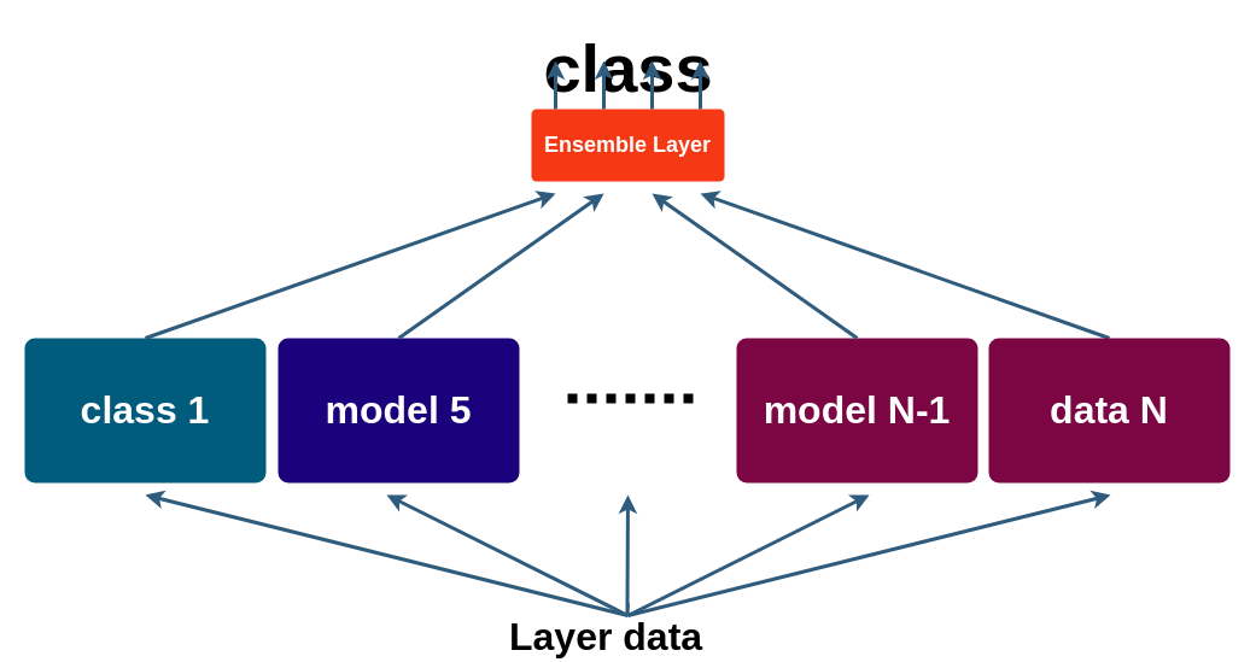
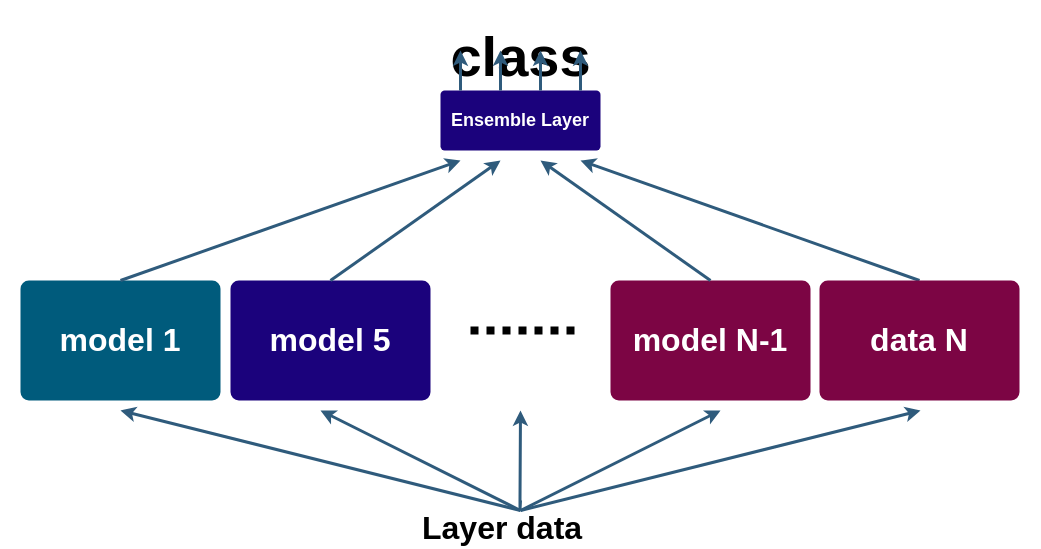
  <mxCell id="0" />
  <mxCell id="1" parent="0" />
- <mxCell id="2" value="&lt;span style=&quot;font-size: 32px&quot;&gt;class 1&lt;/span&gt;" style="rounded=1;whiteSpace=wrap;html=1;shadow=0;labelBackgroundColor=none;strokeColor=none;strokeWidth=3;fillColor=#005B7C;fontFamily=Helvetica;fontSize=16;fontColor=#FFFFFF;align=center;fontStyle=1;spacing=5;arcSize=7;perimeterSpacing=2;" parent="1" vertex="1"><mxGeometry x="20" y="280" width="200" height="120" as="geometry" /></mxCell>
+ <mxCell id="2" value="&lt;span style=&quot;font-size: 32px&quot;&gt;model 1&lt;/span&gt;" style="rounded=1;whiteSpace=wrap;html=1;shadow=0;labelBackgroundColor=none;strokeColor=none;strokeWidth=3;fillColor=#005B7C;fontFamily=Helvetica;fontSize=16;fontColor=#FFFFFF;align=center;fontStyle=1;spacing=5;arcSize=7;perimeterSpacing=2;" parent="1" vertex="1"><mxGeometry x="20" y="280" width="200" height="120" as="geometry" /></mxCell>
  <mxCell id="3" value="&lt;b&gt;&lt;font style=&quot;font-size: 56px&quot;&gt;class&lt;/font&gt;&lt;/b&gt;" style="text;html=1;resizable=0;points=[];autosize=1;align=center;verticalAlign=top;spacingTop=-4;" parent="1" vertex="1"><mxGeometry x="440" y="20" width="160" height="30" as="geometry" /></mxCell>
  <mxCell id="4" value="&lt;span style=&quot;font-size: 32px&quot;&gt;model 5&lt;/span&gt;" style="rounded=1;whiteSpace=wrap;html=1;shadow=0;labelBackgroundColor=none;strokeColor=none;strokeWidth=3;fillColor=#1B027C;fontFamily=Helvetica;fontSize=16;fontColor=#FFFFFF;align=center;fontStyle=1;spacing=5;arcSize=7;perimeterSpacing=2;" parent="1" vertex="1"><mxGeometry x="230" y="280" width="200" height="120" as="geometry" /></mxCell>
  <mxCell id="5" value="&lt;font style=&quot;font-size: 32px&quot;&gt;&lt;b&gt;Layer data&lt;/b&gt;&lt;/font&gt;" style="text;html=1;resizable=0;points=[];autosize=1;align=left;verticalAlign=top;spacingTop=-4;" parent="1" vertex="1"><mxGeometry x="420" y="506" width="200" height="20" as="geometry" /></mxCell>
  <mxCell id="6" value="" style="edgeStyle=none;rounded=0;jumpStyle=none;html=1;shadow=0;labelBackgroundColor=none;startArrow=none;startFill=0;endArrow=classic;endFill=1;jettySize=auto;orthogonalLoop=1;strokeColor=#2F5B7C;strokeWidth=3;fontFamily=Helvetica;fontSize=16;fontColor=#23445D;spacing=5;" parent="1" edge="1"><mxGeometry relative="1" as="geometry"><mxPoint x="520" y="500" as="sourcePoint" /><mxPoint x="520" y="410" as="targetPoint" /><Array as="points"><mxPoint x="519.5" y="510" /><mxPoint x="519.5" y="499" /></Array></mxGeometry></mxCell>
- <mxCell id="7" value="&lt;font style=&quot;font-size: 18px&quot;&gt;Ensemble Layer&lt;/font&gt;" style="rounded=1;whiteSpace=wrap;html=1;shadow=0;labelBackgroundColor=none;strokeColor=none;strokeWidth=3;fillColor=#F53914;fontFamily=Helvetica;fontSize=14;fontColor=#FFFFFF;align=center;spacing=5;fontStyle=1;arcSize=7;perimeterSpacing=2;" parent="1" vertex="1"><mxGeometry x="440" y="90" width="160" height="60" as="geometry" /></mxCell>
+ <mxCell id="7" value="&lt;font style=&quot;font-size: 18px&quot;&gt;Ensemble Layer&lt;/font&gt;" style="rounded=1;whiteSpace=wrap;html=1;shadow=0;labelBackgroundColor=none;strokeColor=none;strokeWidth=3;fillColor=#1b027c;fontFamily=Helvetica;fontSize=14;fontColor=#FFFFFF;align=center;spacing=5;fontStyle=1;arcSize=7;perimeterSpacing=2;" parent="1" vertex="1"><mxGeometry x="440" y="90" width="160" height="60" as="geometry" /></mxCell>
  <mxCell id="8" value="" style="edgeStyle=none;rounded=0;jumpStyle=none;html=1;shadow=0;labelBackgroundColor=none;startArrow=none;startFill=0;endArrow=classic;endFill=1;jettySize=auto;orthogonalLoop=1;strokeColor=#2F5B7C;strokeWidth=3;fontFamily=Helvetica;fontSize=16;fontColor=#23445D;spacing=5;" parent="1" edge="1"><mxGeometry relative="1" as="geometry"><mxPoint x="460" y="79" as="sourcePoint" /><mxPoint x="460" y="50" as="targetPoint" /><Array as="points"><mxPoint x="460" y="90" /><mxPoint x="460" y="79" /></Array></mxGeometry></mxCell>
  <mxCell id="9" value="" style="edgeStyle=none;rounded=0;jumpStyle=none;html=1;shadow=0;labelBackgroundColor=none;startArrow=none;startFill=0;endArrow=classic;endFill=1;jettySize=auto;orthogonalLoop=1;strokeColor=#2F5B7C;strokeWidth=3;fontFamily=Helvetica;fontSize=16;fontColor=#23445D;spacing=5;" parent="1" edge="1"><mxGeometry relative="1" as="geometry"><mxPoint x="500" y="79" as="sourcePoint" /><mxPoint x="500" y="50" as="targetPoint" /><Array as="points"><mxPoint x="500" y="90" /><mxPoint x="500" y="79" /></Array></mxGeometry></mxCell>
  <mxCell id="10" value="" style="edgeStyle=none;rounded=0;jumpStyle=none;html=1;shadow=0;labelBackgroundColor=none;startArrow=none;startFill=0;endArrow=classic;endFill=1;jettySize=auto;orthogonalLoop=1;strokeColor=#2F5B7C;strokeWidth=3;fontFamily=Helvetica;fontSize=16;fontColor=#23445D;spacing=5;" parent="1" edge="1"><mxGeometry relative="1" as="geometry"><mxPoint x="540" y="79" as="sourcePoint" /><mxPoint x="540" y="50" as="targetPoint" /><Array as="points"><mxPoint x="540" y="90" /><mxPoint x="540" y="79" /></Array></mxGeometry></mxCell>
  <mxCell id="11" value="" style="edgeStyle=none;rounded=0;jumpStyle=none;html=1;shadow=0;labelBackgroundColor=none;startArrow=none;startFill=0;endArrow=classic;endFill=1;jettySize=auto;orthogonalLoop=1;strokeColor=#2F5B7C;strokeWidth=3;fontFamily=Helvetica;fontSize=16;fontColor=#23445D;spacing=5;" parent="1" edge="1"><mxGeometry relative="1" as="geometry"><mxPoint x="580" y="79" as="sourcePoint" /><mxPoint x="580" y="50" as="targetPoint" /><Array as="points"><mxPoint x="580" y="90" /><mxPoint x="580" y="79" /></Array></mxGeometry></mxCell>
  <mxCell id="12" value="" style="endArrow=classic;html=1;strokeColor=#2F5B7C;strokeWidth=3;" parent="1" edge="1"><mxGeometry width="50" height="50" relative="1" as="geometry"><mxPoint x="120" y="280" as="sourcePoint" /><mxPoint x="460" y="160" as="targetPoint" /></mxGeometry></mxCell>
  <mxCell id="13" value="" style="endArrow=classic;html=1;strokeColor=#2F5B7C;strokeWidth=3;" parent="1" edge="1"><mxGeometry width="50" height="50" relative="1" as="geometry"><mxPoint x="919" y="280" as="sourcePoint" /><mxPoint x="580" y="160" as="targetPoint" /></mxGeometry></mxCell>
  <mxCell id="14" value="&lt;span style=&quot;font-size: 32px&quot;&gt;model N-1&lt;/span&gt;" style="rounded=1;whiteSpace=wrap;html=1;shadow=0;labelBackgroundColor=none;strokeColor=none;strokeWidth=3;fillColor=#7c0544;fontFamily=Helvetica;fontSize=16;fontColor=#FFFFFF;align=center;fontStyle=1;spacing=5;arcSize=7;perimeterSpacing=2;" vertex="1" parent="1"><mxGeometry x="610" y="280" width="200" height="120" as="geometry" /></mxCell>
  <mxCell id="15" value="" style="endArrow=none;dashed=1;html=1;strokeWidth=8;dashPattern=1 1;" edge="1" parent="1"><mxGeometry width="50" height="50" relative="1" as="geometry"><mxPoint x="470" y="330" as="sourcePoint" /><mxPoint x="580" y="330" as="targetPoint" /></mxGeometry></mxCell>
  <mxCell id="16" value="&lt;span style=&quot;font-size: 32px&quot;&gt;data N&lt;/span&gt;" style="rounded=1;whiteSpace=wrap;html=1;shadow=0;labelBackgroundColor=none;strokeColor=none;strokeWidth=3;fillColor=#7C0544;fontFamily=Helvetica;fontSize=16;fontColor=#FFFFFF;align=center;fontStyle=1;spacing=5;arcSize=7;perimeterSpacing=2;" vertex="1" parent="1"><mxGeometry x="819" y="280" width="200" height="120" as="geometry" /></mxCell>
  <mxCell id="17" value="" style="endArrow=classic;html=1;strokeColor=#2F5B7C;strokeWidth=3;" edge="1" parent="1"><mxGeometry width="50" height="50" relative="1" as="geometry"><mxPoint x="520" y="510" as="sourcePoint" /><mxPoint x="920" y="410" as="targetPoint" /></mxGeometry></mxCell>
  <mxCell id="18" value="" style="endArrow=classic;html=1;strokeColor=#2F5B7C;strokeWidth=3;" edge="1" parent="1"><mxGeometry width="50" height="50" relative="1" as="geometry"><mxPoint x="520" y="510" as="sourcePoint" /><mxPoint x="720" y="410" as="targetPoint" /></mxGeometry></mxCell>
  <mxCell id="19" value="" style="endArrow=classic;html=1;strokeColor=#2F5B7C;strokeWidth=3;" edge="1" parent="1"><mxGeometry width="50" height="50" relative="1" as="geometry"><mxPoint x="520" y="510" as="sourcePoint" /><mxPoint x="320" y="410" as="targetPoint" /></mxGeometry></mxCell>
  <mxCell id="20" value="" style="endArrow=classic;html=1;strokeColor=#2F5B7C;strokeWidth=3;" edge="1" parent="1"><mxGeometry width="50" height="50" relative="1" as="geometry"><mxPoint x="520" y="510" as="sourcePoint" /><mxPoint x="120" y="410" as="targetPoint" /></mxGeometry></mxCell>
  <mxCell id="21" value="" style="endArrow=classic;html=1;strokeColor=#2F5B7C;strokeWidth=3;" edge="1" parent="1"><mxGeometry width="50" height="50" relative="1" as="geometry"><mxPoint x="330" y="280" as="sourcePoint" /><mxPoint x="500" y="160" as="targetPoint" /></mxGeometry></mxCell>
  <mxCell id="22" value="" style="endArrow=classic;html=1;strokeColor=#2F5B7C;strokeWidth=3;" edge="1" parent="1"><mxGeometry width="50" height="50" relative="1" as="geometry"><mxPoint x="710" y="280" as="sourcePoint" /><mxPoint x="540" y="160" as="targetPoint" /></mxGeometry></mxCell>
